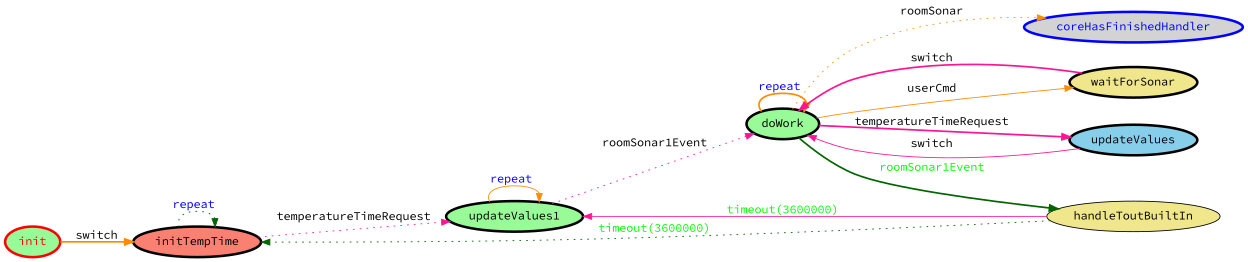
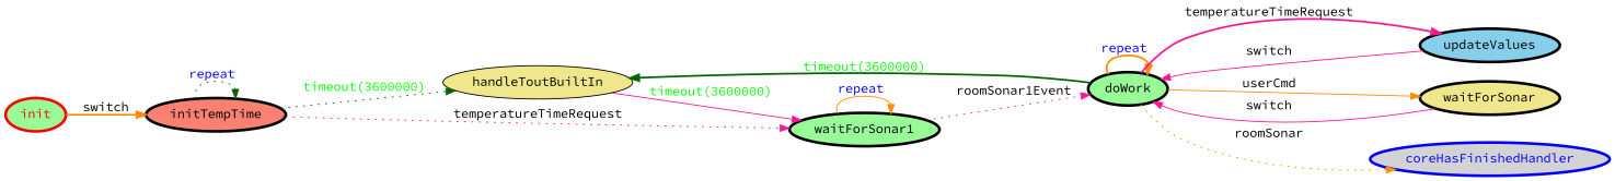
  digraph {
    fontname="Source Code Pro"
    rankdir=LR
    node [color=black fillcolor=palegreen fontcolor=black fontname="Source Code Pro" penwidth=3 style=filled]
    edge [color=deeppink fontcolor=black fontname="Source Code Pro" style=dotted]
    init [color=red fontcolor=red]
    initTempTime [fillcolor=salmon]
    handleToutBuiltIn [fillcolor=khaki color="" fontcolor="" penwidth=""]
-   waitForSonar1 [label=updateValues1]
+   waitForSonar1
    doWork
    updateValues [fillcolor=skyblue]
    n7 [fillcolor=khaki label=waitForSonar]
    coreHasFinishedHandler [color=blue fillcolor=lightgrey fontcolor=blue]
    init -> initTempTime [color=darkorange label=switch style=bold]
    initTempTime -> initTempTime [color=darkgreen fontcolor=blue label="repeat "]
-   handleToutBuiltIn -> initTempTime [color=darkgreen fontcolor=green label="timeout(3600000)"]
+   initTempTime -> handleToutBuiltIn [color=darkgreen fontcolor=green label="timeout(3600000)"]
    initTempTime -> waitForSonar1 [label=temperatureTimeRequest]
    handleToutBuiltIn -> waitForSonar1 [fontcolor=green label="timeout(3600000)" style=solid]
    waitForSonar1 -> waitForSonar1 [color=darkorange fontcolor=blue label="repeat " style=solid]
    waitForSonar1 -> doWork [label=roomSonar1Event]
-   doWork -> handleToutBuiltIn [color=darkgreen fontcolor=green label=roomSonar1Event style=bold]
+   doWork -> handleToutBuiltIn [color=darkgreen fontcolor=green label="timeout(3600000)" style=bold]
    doWork -> doWork [color=darkorange fontcolor=blue label="repeat " style=bold]
    doWork -> updateValues [label=temperatureTimeRequest style=bold]
    doWork -> n7 [color=darkorange label=userCmd style=solid]
    doWork -> coreHasFinishedHandler [color=darkorange label=roomSonar]
    updateValues -> doWork [label=switch style=solid]
-   n7 -> doWork [label=switch style=bold]
+   n7 -> doWork [label=switch style=solid]
  }
